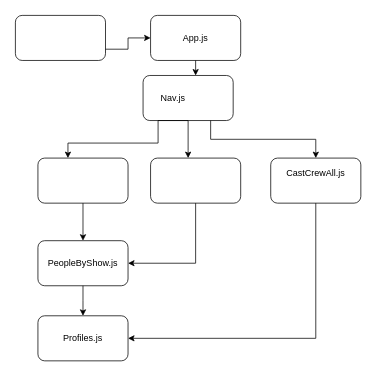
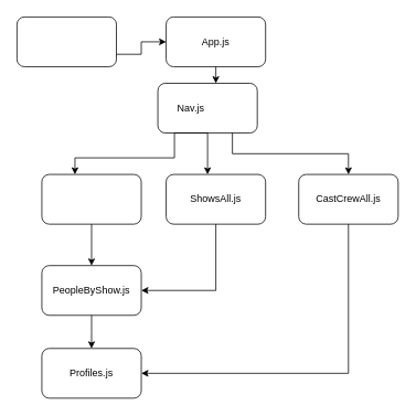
  <mxCell id="0" />
  <mxCell id="1" parent="0" />
  <mxCell id="2" value="" style="group;fillColor=default;" vertex="1" connectable="0" parent="1"><mxGeometry x="20" y="20" width="120" height="60" as="geometry" /></mxCell>
  <mxCell id="3" value="" style="rounded=1;whiteSpace=wrap;html=1;" vertex="1" parent="2"><mxGeometry width="120" height="60" as="geometry" /></mxCell>
  <mxCell id="4" value="" style="group" vertex="1" connectable="0" parent="1"><mxGeometry x="200" y="20" width="120" height="60" as="geometry" /></mxCell>
  <mxCell id="5" value="" style="rounded=1;whiteSpace=wrap;html=1;" vertex="1" parent="4"><mxGeometry width="120" height="60" as="geometry" /></mxCell>
  <mxCell id="6" value="App.js" style="text;html=1;strokeColor=none;fillColor=none;align=center;verticalAlign=middle;whiteSpace=wrap;rounded=0;" vertex="1" parent="4"><mxGeometry x="30" y="15" width="60" height="30" as="geometry" /></mxCell>
  <mxCell id="7" value="" style="group" vertex="1" connectable="0" parent="1"><mxGeometry x="50" y="210" width="120" height="60" as="geometry" /></mxCell>
  <mxCell id="8" value="" style="rounded=1;whiteSpace=wrap;html=1;" vertex="1" parent="7"><mxGeometry width="120" height="60" as="geometry" /></mxCell>
  <mxCell id="9" value="" style="group" vertex="1" connectable="0" parent="1"><mxGeometry x="200" y="210" width="120" height="60" as="geometry" /></mxCell>
  <mxCell id="10" value="" style="rounded=1;whiteSpace=wrap;html=1;" vertex="1" parent="9"><mxGeometry width="120" height="60" as="geometry" /></mxCell>
+ <mxCell id="11" value="ShowsAll.js" style="text;html=1;strokeColor=none;fillColor=none;align=center;verticalAlign=middle;whiteSpace=wrap;rounded=0;" vertex="1" parent="9"><mxGeometry x="30" y="15" width="60" height="30" as="geometry" /></mxCell>
  <mxCell id="12" value="" style="group" vertex="1" connectable="0" parent="1"><mxGeometry x="360" y="210" width="120" height="60" as="geometry" /></mxCell>
  <mxCell id="13" value="" style="rounded=1;whiteSpace=wrap;html=1;" vertex="1" parent="12"><mxGeometry width="120" height="60" as="geometry" /></mxCell>
- <mxCell id="14" value="CastCrewAll.js" style="text;html=1;strokeColor=none;fillColor=none;align=center;verticalAlign=middle;whiteSpace=wrap;rounded=0;" vertex="1" parent="12"><mxGeometry x="30" y="5" width="60" height="30" as="geometry" /></mxCell>
+ <mxCell id="14" value="CastCrewAll.js" style="text;html=1;strokeColor=none;fillColor=none;align=center;verticalAlign=middle;whiteSpace=wrap;rounded=0;" vertex="1" parent="12"><mxGeometry x="30" y="15" width="60" height="30" as="geometry" /></mxCell>
  <mxCell id="15" style="edgeStyle=orthogonalEdgeStyle;rounded=0;orthogonalLoop=1;jettySize=auto;html=1;exitX=1;exitY=0.75;exitDx=0;exitDy=0;" edge="1" parent="1" source="3" target="5"><mxGeometry relative="1" as="geometry" /></mxCell>
  <mxCell id="16" value="" style="group" vertex="1" connectable="0" parent="1"><mxGeometry x="190" y="100" width="120" height="60" as="geometry" /></mxCell>
  <mxCell id="17" value="" style="rounded=1;whiteSpace=wrap;html=1;" vertex="1" parent="16"><mxGeometry width="120" height="60" as="geometry" /></mxCell>
  <mxCell id="18" value="Nav.js" style="text;html=1;strokeColor=none;fillColor=none;align=center;verticalAlign=middle;whiteSpace=wrap;rounded=0;" vertex="1" parent="16"><mxGeometry x="10" y="15" width="60" height="30" as="geometry" /></mxCell>
  <mxCell id="19" style="edgeStyle=orthogonalEdgeStyle;rounded=0;orthogonalLoop=1;jettySize=auto;html=1;exitX=0.5;exitY=1;exitDx=0;exitDy=0;" edge="1" parent="1" source="5" target="17"><mxGeometry relative="1" as="geometry"><Array as="points"><mxPoint x="270" y="100" /><mxPoint x="270" y="100" /></Array></mxGeometry></mxCell>
  <mxCell id="20" style="edgeStyle=orthogonalEdgeStyle;rounded=0;orthogonalLoop=1;jettySize=auto;html=1;exitX=0.5;exitY=1;exitDx=0;exitDy=0;entryX=0.333;entryY=0;entryDx=0;entryDy=0;entryPerimeter=0;" edge="1" parent="1" source="17" target="8"><mxGeometry relative="1" as="geometry"><Array as="points"><mxPoint x="210" y="160" /><mxPoint x="210" y="190" /><mxPoint x="90" y="190" /></Array></mxGeometry></mxCell>
  <mxCell id="21" style="edgeStyle=orthogonalEdgeStyle;rounded=0;orthogonalLoop=1;jettySize=auto;html=1;exitX=0.75;exitY=1;exitDx=0;exitDy=0;" edge="1" parent="1" source="17" target="13"><mxGeometry relative="1" as="geometry" /></mxCell>
  <mxCell id="22" style="edgeStyle=orthogonalEdgeStyle;rounded=0;orthogonalLoop=1;jettySize=auto;html=1;exitX=0.5;exitY=1;exitDx=0;exitDy=0;" edge="1" parent="1" source="17" target="10"><mxGeometry relative="1" as="geometry"><Array as="points"><mxPoint x="250" y="200" /><mxPoint x="250" y="200" /></Array></mxGeometry></mxCell>
  <mxCell id="23" value="" style="group" vertex="1" connectable="0" parent="1"><mxGeometry x="50" y="320" width="120" height="60" as="geometry" /></mxCell>
  <mxCell id="24" value="" style="rounded=1;whiteSpace=wrap;html=1;" vertex="1" parent="23"><mxGeometry width="120" height="60" as="geometry" /></mxCell>
  <mxCell id="25" value="PeopleByShow.js" style="text;html=1;strokeColor=none;fillColor=none;align=center;verticalAlign=middle;whiteSpace=wrap;rounded=0;" vertex="1" parent="23"><mxGeometry x="30" y="15" width="60" height="30" as="geometry" /></mxCell>
  <mxCell id="26" style="edgeStyle=orthogonalEdgeStyle;rounded=0;orthogonalLoop=1;jettySize=auto;html=1;" edge="1" parent="1" target="24"><mxGeometry relative="1" as="geometry"><mxPoint x="110" y="270" as="sourcePoint" /><Array as="points"><mxPoint x="110" y="270" /></Array></mxGeometry></mxCell>
  <mxCell id="27" value="" style="group" vertex="1" connectable="0" parent="1"><mxGeometry x="50" y="420" width="120" height="60" as="geometry" /></mxCell>
  <mxCell id="28" value="" style="rounded=1;whiteSpace=wrap;html=1;" vertex="1" parent="27"><mxGeometry width="120" height="60" as="geometry" /></mxCell>
  <mxCell id="29" value="Profiles.js" style="text;html=1;strokeColor=none;fillColor=none;align=center;verticalAlign=middle;whiteSpace=wrap;rounded=0;" vertex="1" parent="27"><mxGeometry x="15" y="12.5" width="90" height="35" as="geometry" /></mxCell>
  <mxCell id="30" style="edgeStyle=orthogonalEdgeStyle;rounded=0;orthogonalLoop=1;jettySize=auto;html=1;exitX=0.5;exitY=1;exitDx=0;exitDy=0;" edge="1" parent="1" source="24"><mxGeometry relative="1" as="geometry"><mxPoint x="110" y="420" as="targetPoint" /></mxGeometry></mxCell>
  <mxCell id="31" style="edgeStyle=orthogonalEdgeStyle;rounded=0;orthogonalLoop=1;jettySize=auto;html=1;exitX=0.5;exitY=1;exitDx=0;exitDy=0;" edge="1" parent="1" source="13" target="28"><mxGeometry relative="1" as="geometry"><mxPoint x="220" y="450" as="targetPoint" /><Array as="points"><mxPoint x="420" y="450" /></Array></mxGeometry></mxCell>
  <mxCell id="32" style="edgeStyle=orthogonalEdgeStyle;rounded=0;orthogonalLoop=1;jettySize=auto;html=1;exitX=0.5;exitY=1;exitDx=0;exitDy=0;entryX=1;entryY=0.5;entryDx=0;entryDy=0;entryPerimeter=0;" edge="1" parent="1" source="10" target="24"><mxGeometry relative="1" as="geometry"><mxPoint x="180" y="350" as="targetPoint" /><Array as="points"><mxPoint x="260" y="350" /></Array></mxGeometry></mxCell>
